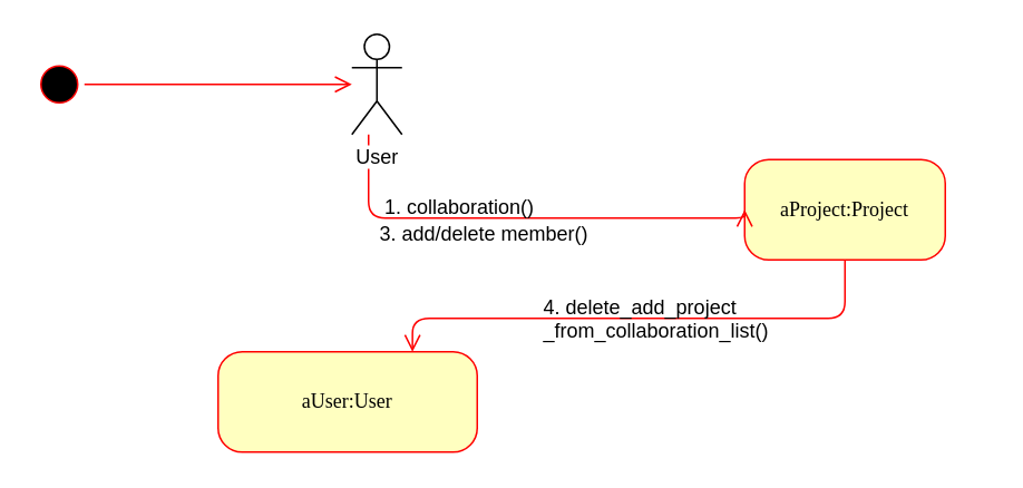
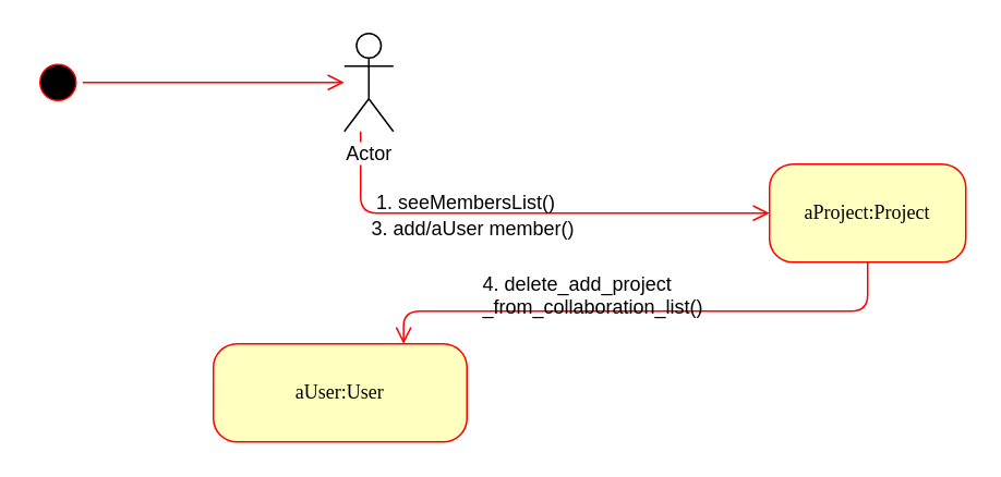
  <mxCell id="0" />
  <mxCell id="1" parent="0" />
  <mxCell id="2" value="" style="ellipse;html=1;shape=startState;fillColor=#000000;strokeColor=#ff0000;rounded=1;shadow=0;comic=0;labelBackgroundColor=none;fontFamily=Verdana;fontSize=12;fontColor=#000000;align=center;direction=south;" vertex="1" parent="1"><mxGeometry x="20" y="35" width="30" height="30" as="geometry" /></mxCell>
  <mxCell id="3" value="aUser:User" style="rounded=1;whiteSpace=wrap;html=1;arcSize=24;fillColor=#ffffc0;strokeColor=#ff0000;shadow=0;comic=0;labelBackgroundColor=none;fontFamily=Verdana;fontSize=12;fontColor=#000000;align=center;" vertex="1" parent="1"><mxGeometry x="130" y="210" width="155" height="60" as="geometry" /></mxCell>
- <mxCell id="4" value="aProject:Project" style="rounded=1;whiteSpace=wrap;html=1;arcSize=24;fillColor=#ffffc0;strokeColor=#ff0000;shadow=0;comic=0;labelBackgroundColor=none;fontFamily=Verdana;fontSize=12;fontColor=#000000;align=center;" vertex="1" parent="1"><mxGeometry x="445" y="95" width="120" height="60" as="geometry" /></mxCell>
+ <mxCell id="4" value="aProject:Project" style="rounded=1;whiteSpace=wrap;html=1;arcSize=24;fillColor=#ffffc0;strokeColor=#ff0000;shadow=0;comic=0;labelBackgroundColor=none;fontFamily=Verdana;fontSize=12;fontColor=#000000;align=center;" vertex="1" parent="1"><mxGeometry x="470" y="100" width="120" height="60" as="geometry" /></mxCell>
  <mxCell id="5" style="edgeStyle=orthogonalEdgeStyle;html=1;labelBackgroundColor=none;endArrow=open;endSize=8;strokeColor=#ff0000;fontFamily=Verdana;fontSize=12;align=left;" edge="1" parent="1" source="2"><mxGeometry relative="1" as="geometry"><mxPoint x="210" y="50" as="targetPoint" /></mxGeometry></mxCell>
  <mxCell id="6" style="edgeStyle=orthogonalEdgeStyle;html=1;labelBackgroundColor=none;endArrow=open;endSize=8;strokeColor=#ff0000;fontFamily=Verdana;fontSize=12;align=left;entryX=0;entryY=0.5;" edge="1" parent="1" target="4"><mxGeometry relative="1" as="geometry"><Array as="points"><mxPoint x="220" y="130" /></Array><mxPoint x="220" y="80" as="sourcePoint" /></mxGeometry></mxCell>
  <mxCell id="7" style="edgeStyle=orthogonalEdgeStyle;html=1;entryX=0.75;entryY=0;labelBackgroundColor=none;endArrow=open;endSize=8;strokeColor=#ff0000;fontFamily=Verdana;fontSize=12;align=left;exitX=0.5;exitY=1;" edge="1" parent="1" source="4" target="3"><mxGeometry relative="1" as="geometry"><mxPoint x="410" y="200" as="sourcePoint" /><Array as="points"><mxPoint x="390" y="190" /><mxPoint x="220" y="190" /></Array></mxGeometry></mxCell>
- <mxCell id="8" value="1. collaboration()" style="text;html=1;resizable=0;points=[];autosize=1;align=left;verticalAlign=top;spacingTop=-4;" vertex="1" parent="1"><mxGeometry x="228" y="114" width="140" height="20" as="geometry" /></mxCell>
- <mxCell id="9" value="3. add/delete member()" style="text;html=1;resizable=0;points=[];autosize=1;align=left;verticalAlign=top;spacingTop=-4;" vertex="1" parent="1"><mxGeometry x="225" y="130" width="160" height="20" as="geometry" /></mxCell>
- <mxCell id="10" value="4. &lt;font&gt;delete_add_project&lt;br&gt;_from_collaboration_list()&lt;br&gt;&lt;/font&gt;" style="text;html=1;resizable=0;points=[];autosize=1;align=left;verticalAlign=top;spacingTop=-4;" vertex="1" parent="1"><mxGeometry x="323" y="174" width="170" height="30" as="geometry" /></mxCell>
- <mxCell id="11" value="User" style="shape=umlActor;verticalLabelPosition=bottom;labelBackgroundColor=#ffffff;verticalAlign=top;html=1;outlineConnect=0;" vertex="1" parent="1"><mxGeometry x="210" y="20" width="30" height="60" as="geometry" /></mxCell>
+ <mxCell id="8" value="1. seeMembersList()" style="text;html=1;resizable=0;points=[];autosize=1;align=left;verticalAlign=top;spacingTop=-4;" vertex="1" parent="1"><mxGeometry x="228" y="114" width="140" height="20" as="geometry" /></mxCell>
+ <mxCell id="9" value="3. add/aUser member()" style="text;html=1;resizable=0;points=[];autosize=1;align=left;verticalAlign=top;spacingTop=-4;" vertex="1" parent="1"><mxGeometry x="225" y="130" width="160" height="20" as="geometry" /></mxCell>
+ <mxCell id="10" value="4. &lt;font&gt;delete_add_project&lt;br&gt;_from_collaboration_list()&lt;br&gt;&lt;/font&gt;" style="text;html=1;resizable=0;points=[];autosize=1;align=left;verticalAlign=top;spacingTop=-4;" vertex="1" parent="1"><mxGeometry x="293" y="164" width="170" height="30" as="geometry" /></mxCell>
+ <mxCell id="11" value="Actor" style="shape=umlActor;verticalLabelPosition=bottom;labelBackgroundColor=#ffffff;verticalAlign=top;html=1;outlineConnect=0;" vertex="1" parent="1"><mxGeometry x="210" y="20" width="30" height="60" as="geometry" /></mxCell>
